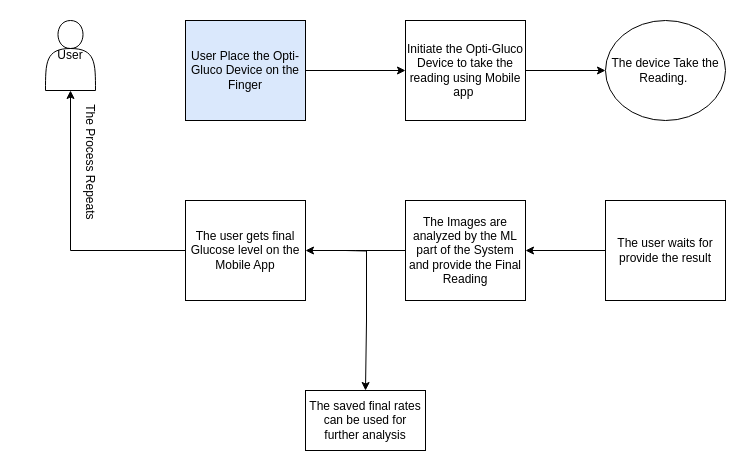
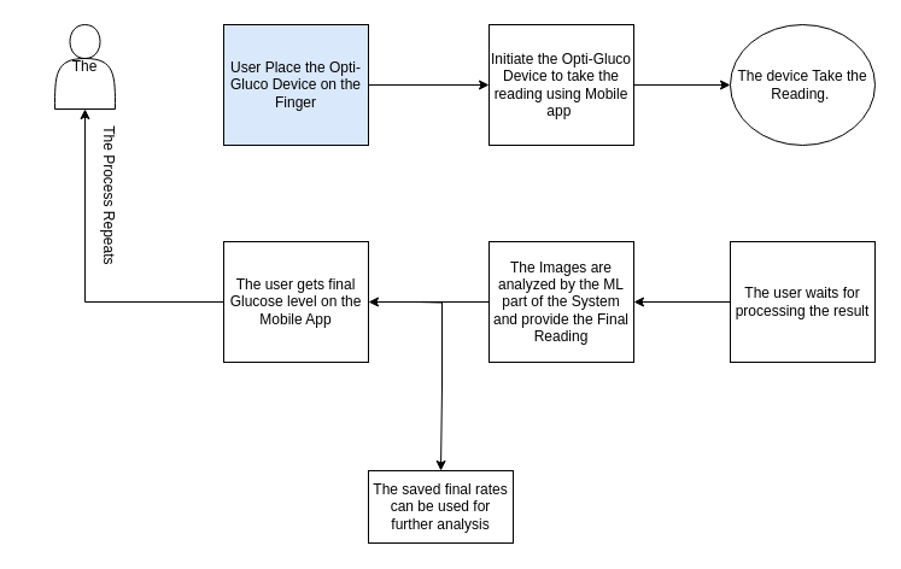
  <mxCell id="0" />
  <mxCell id="1" parent="0" />
- <mxCell id="2" value="User" style="shape=actor;whiteSpace=wrap;html=1;" vertex="1" parent="1"><mxGeometry x="45" y="20" width="50" height="70" as="geometry" /></mxCell>
+ <mxCell id="2" value="The" style="shape=actor;whiteSpace=wrap;html=1;" vertex="1" parent="1"><mxGeometry x="45" y="20" width="50" height="70" as="geometry" /></mxCell>
  <mxCell id="3" value="" style="edgeStyle=orthogonalEdgeStyle;rounded=0;orthogonalLoop=1;jettySize=auto;html=1;" edge="1" parent="1" source="4" target="6"><mxGeometry relative="1" as="geometry" /></mxCell>
  <mxCell id="4" value="User Place the Opti-Gluco Device on the Finger" style="rounded=0;whiteSpace=wrap;html=1;fillColor=#dae8fc;" vertex="1" parent="1"><mxGeometry x="185" y="20" width="120" height="100" as="geometry" /></mxCell>
  <mxCell id="5" value="" style="edgeStyle=orthogonalEdgeStyle;rounded=0;orthogonalLoop=1;jettySize=auto;html=1;" edge="1" parent="1" source="6" target="7"><mxGeometry relative="1" as="geometry" /></mxCell>
  <mxCell id="6" value="Initiate the Opti-Gluco Device to take the reading using Mobile app&amp;nbsp;" style="rounded=0;whiteSpace=wrap;html=1;" vertex="1" parent="1"><mxGeometry x="405" y="20" width="120" height="100" as="geometry" /></mxCell>
  <mxCell id="7" value="The device Take the Reading.&amp;nbsp;" style="ellipse;whiteSpace=wrap;html=1;" vertex="1" parent="1"><mxGeometry x="605" y="20" width="120" height="100" as="geometry" /></mxCell>
  <mxCell id="8" value="" style="edgeStyle=orthogonalEdgeStyle;rounded=0;orthogonalLoop=1;jettySize=auto;html=1;" edge="1" parent="1" source="9" target="11"><mxGeometry relative="1" as="geometry" /></mxCell>
- <mxCell id="9" value="The user waits for provide the result" style="rounded=0;whiteSpace=wrap;html=1;" vertex="1" parent="1"><mxGeometry x="605" y="200" width="120" height="100" as="geometry" /></mxCell>
+ <mxCell id="9" value="The user waits for processing the result" style="rounded=0;whiteSpace=wrap;html=1;" vertex="1" parent="1"><mxGeometry x="605" y="200" width="120" height="100" as="geometry" /></mxCell>
  <mxCell id="10" value="" style="edgeStyle=orthogonalEdgeStyle;rounded=0;orthogonalLoop=1;jettySize=auto;html=1;" edge="1" parent="1" source="11" target="13"><mxGeometry relative="1" as="geometry"><Array as="points"><mxPoint x="355" y="250" /><mxPoint x="355" y="250" /></Array></mxGeometry></mxCell>
  <mxCell id="11" value="The Images are analyzed by the ML part of the System and provide the Final Reading" style="rounded=0;whiteSpace=wrap;html=1;" vertex="1" parent="1"><mxGeometry x="405" y="200" width="120" height="100" as="geometry" /></mxCell>
  <mxCell id="12" style="edgeStyle=orthogonalEdgeStyle;rounded=0;orthogonalLoop=1;jettySize=auto;html=1;entryX=0.5;entryY=1;entryDx=0;entryDy=0;" edge="1" parent="1" source="13" target="2"><mxGeometry relative="1" as="geometry" /></mxCell>
  <mxCell id="13" value="The user gets final Glucose level on the Mobile App" style="rounded=0;whiteSpace=wrap;html=1;" vertex="1" parent="1"><mxGeometry x="185" y="200" width="120" height="100" as="geometry" /></mxCell>
  <mxCell id="14" value="The Process Repeats&amp;nbsp;" style="text;html=1;align=center;verticalAlign=middle;resizable=0;points=[];autosize=1;strokeColor=none;fillColor=none;rotation=90;" vertex="1" parent="1"><mxGeometry x="20" y="148" width="140" height="30" as="geometry" /></mxCell>
  <mxCell id="15" style="edgeStyle=orthogonalEdgeStyle;rounded=0;orthogonalLoop=1;jettySize=auto;html=1;" edge="1" parent="1"><mxGeometry relative="1" as="geometry"><mxPoint x="365" y="390" as="targetPoint" /><mxPoint x="345" y="250" as="sourcePoint" /></mxGeometry></mxCell>
  <mxCell id="16" value="The saved final rates can be used for further analysis" style="rounded=0;whiteSpace=wrap;html=1;" vertex="1" parent="1"><mxGeometry x="305" y="390" width="120" height="60" as="geometry" /></mxCell>
